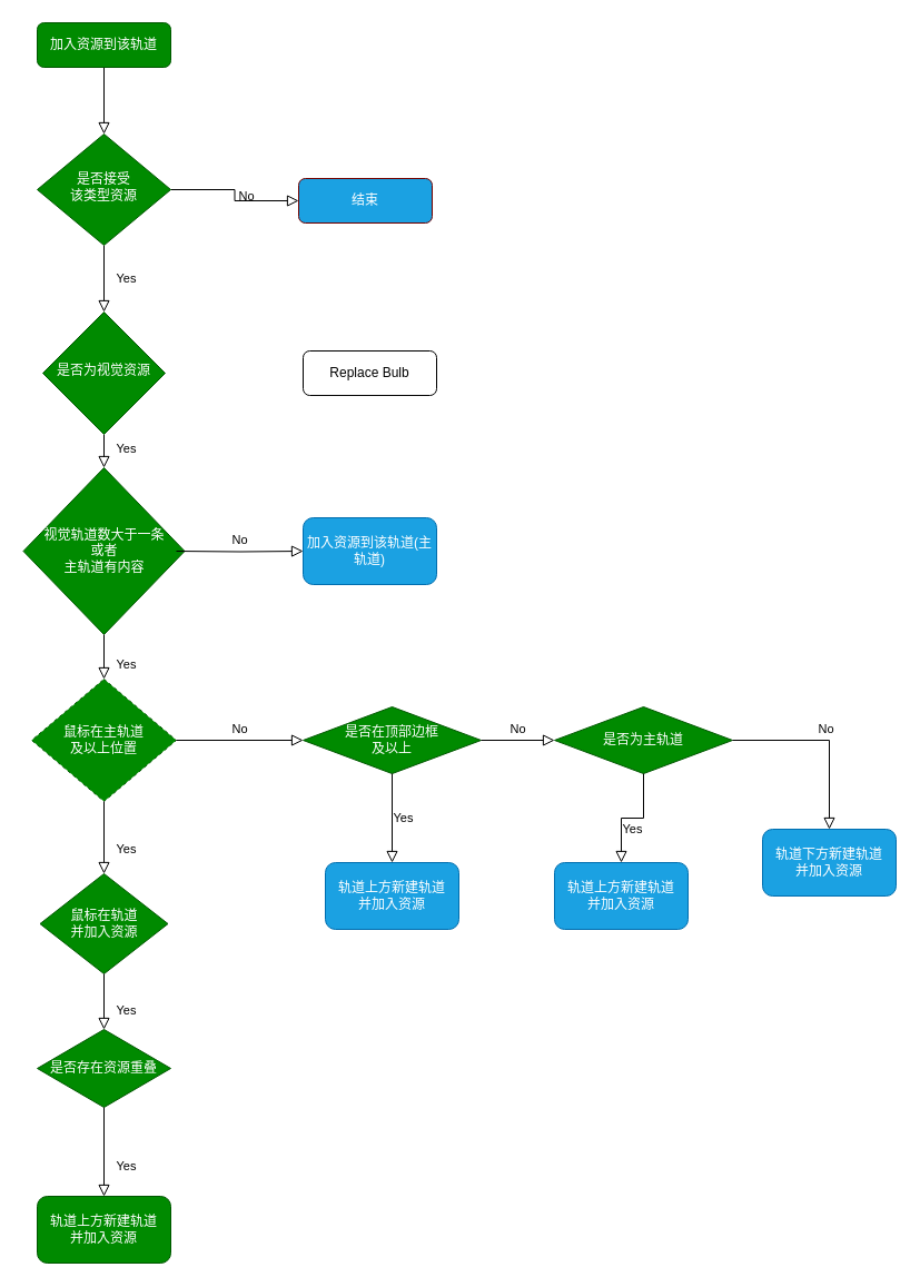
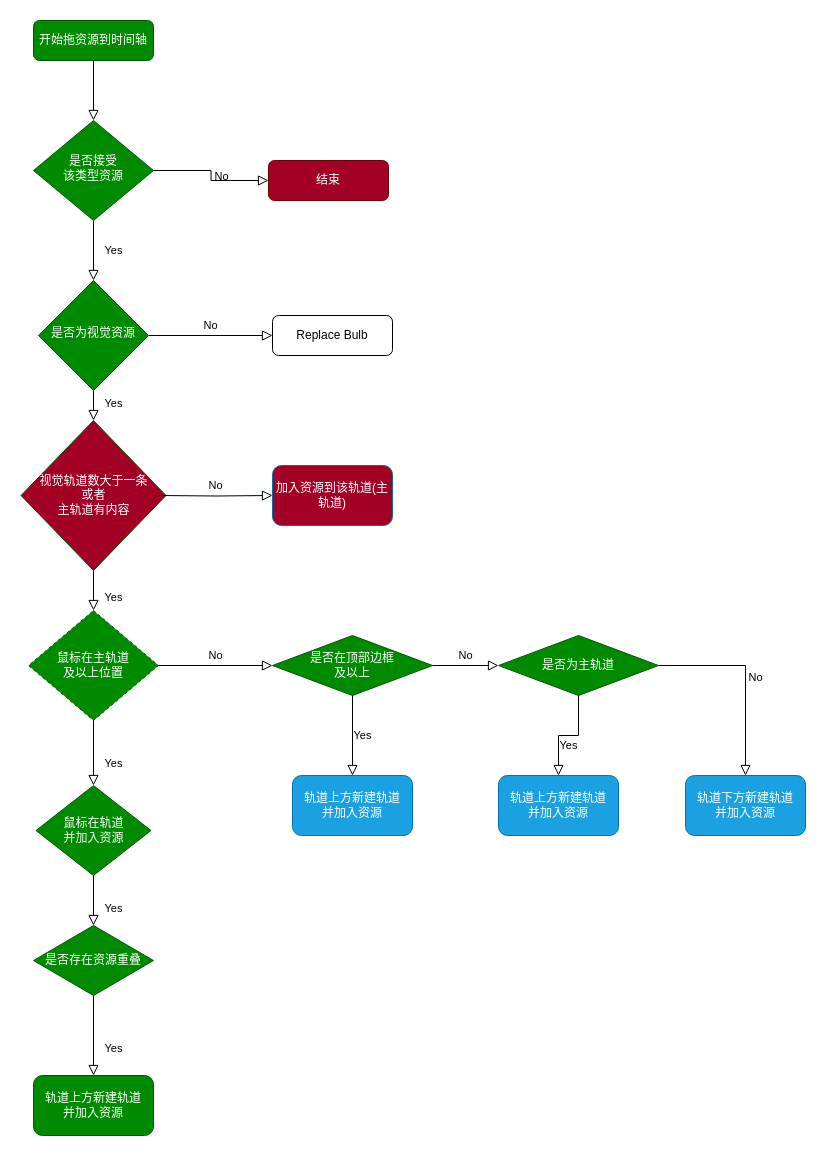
  <mxCell id="0" />
  <mxCell id="1" parent="0" />
  <mxCell id="2" value="" style="rounded=0;html=1;jettySize=auto;orthogonalLoop=1;fontSize=11;endArrow=block;endFill=0;endSize=8;strokeWidth=1;shadow=0;labelBackgroundColor=none;edgeStyle=orthogonalEdgeStyle;" parent="1" source="3" target="6" edge="1"><mxGeometry relative="1" as="geometry" /></mxCell>
- <mxCell id="3" value="加入资源到该轨道" style="rounded=1;whiteSpace=wrap;html=1;fontSize=12;glass=0;strokeWidth=1;shadow=0;fillColor=#008a00;strokeColor=#005700;fontColor=#ffffff;" parent="1" vertex="1"><mxGeometry x="33" y="20" width="120" height="40" as="geometry" /></mxCell>
+ <mxCell id="3" value="开始拖资源到时间轴" style="rounded=1;whiteSpace=wrap;html=1;fontSize=12;glass=0;strokeWidth=1;shadow=0;fillColor=#008a00;strokeColor=#005700;fontColor=#ffffff;" parent="1" vertex="1"><mxGeometry x="33" y="20" width="120" height="40" as="geometry" /></mxCell>
  <mxCell id="4" value="Yes" style="rounded=0;html=1;jettySize=auto;orthogonalLoop=1;fontSize=11;endArrow=block;endFill=0;endSize=8;strokeWidth=1;shadow=0;labelBackgroundColor=none;edgeStyle=orthogonalEdgeStyle;" parent="1" source="6" target="10" edge="1"><mxGeometry y="20" relative="1" as="geometry"><mxPoint as="offset" /></mxGeometry></mxCell>
  <mxCell id="5" value="No" style="edgeStyle=orthogonalEdgeStyle;rounded=0;html=1;jettySize=auto;orthogonalLoop=1;fontSize=11;endArrow=block;endFill=0;endSize=8;strokeWidth=1;shadow=0;labelBackgroundColor=none;" parent="1" source="6" target="7" edge="1"><mxGeometry y="10" relative="1" as="geometry"><mxPoint as="offset" /></mxGeometry></mxCell>
  <mxCell id="6" value="是否接受&lt;br&gt;该类型资源" style="rhombus;whiteSpace=wrap;html=1;shadow=0;fontFamily=Helvetica;fontSize=12;align=center;strokeWidth=1;spacing=6;spacingTop=-4;fillColor=#008a00;fontColor=#ffffff;strokeColor=#005700;" parent="1" vertex="1"><mxGeometry x="33" y="120" width="120" height="100" as="geometry" /></mxCell>
- <mxCell id="7" value="结束" style="rounded=1;whiteSpace=wrap;html=1;fontSize=12;glass=0;strokeWidth=1;shadow=0;fillColor=#1ba1e2;fontColor=#ffffff;strokeColor=#6F0000;" parent="1" vertex="1"><mxGeometry x="268" y="160" width="120" height="40" as="geometry" /></mxCell>
+ <mxCell id="7" value="结束" style="rounded=1;whiteSpace=wrap;html=1;fontSize=12;glass=0;strokeWidth=1;shadow=0;fillColor=#a20025;fontColor=#ffffff;strokeColor=#6F0000;" parent="1" vertex="1"><mxGeometry x="268" y="160" width="120" height="40" as="geometry" /></mxCell>
  <mxCell id="8" value="Yes" style="rounded=0;html=1;jettySize=auto;orthogonalLoop=1;fontSize=11;endArrow=block;endFill=0;endSize=8;strokeWidth=1;shadow=0;labelBackgroundColor=none;edgeStyle=orthogonalEdgeStyle;entryX=0.5;entryY=0;entryDx=0;entryDy=0;" parent="1" source="10" target="28" edge="1"><mxGeometry x="0.333" y="20" relative="1" as="geometry"><mxPoint as="offset" /></mxGeometry></mxCell>
+ <mxCell id="9" value="No" style="edgeStyle=orthogonalEdgeStyle;rounded=0;html=1;jettySize=auto;orthogonalLoop=1;fontSize=11;endArrow=block;endFill=0;endSize=8;strokeWidth=1;shadow=0;labelBackgroundColor=none;" parent="1" source="10" target="12" edge="1"><mxGeometry y="10" relative="1" as="geometry"><mxPoint as="offset" /></mxGeometry></mxCell>
  <mxCell id="10" value="是否为视觉资源" style="rhombus;whiteSpace=wrap;html=1;shadow=0;fontFamily=Helvetica;fontSize=12;align=center;strokeWidth=1;spacing=6;spacingTop=-4;fillColor=#008a00;fontColor=#ffffff;strokeColor=#005700;" parent="1" vertex="1"><mxGeometry x="38" y="280" width="110" height="110" as="geometry" /></mxCell>
  <mxCell id="11" value="鼠标在主轨道&lt;br&gt;及以上位置" style="rhombus;whiteSpace=wrap;html=1;rounded=0;fillColor=#008a00;fontColor=#ffffff;strokeColor=#005700;dashed=1;" parent="1" vertex="1"><mxGeometry x="28" y="610" width="130" height="110" as="geometry" /></mxCell>
  <mxCell id="12" value="Replace Bulb" style="rounded=1;whiteSpace=wrap;html=1;fontSize=12;glass=0;strokeWidth=1;shadow=0;" parent="1" vertex="1"><mxGeometry x="272" y="315" width="120" height="40" as="geometry" /></mxCell>
  <mxCell id="13" value="鼠标在轨道&lt;br&gt;并加入资源" style="rhombus;whiteSpace=wrap;html=1;rounded=0;fillColor=#008a00;fontColor=#ffffff;strokeColor=#005700;" parent="1" vertex="1"><mxGeometry x="35.5" y="785" width="115" height="90" as="geometry" /></mxCell>
  <mxCell id="14" value="Yes" style="rounded=0;html=1;jettySize=auto;orthogonalLoop=1;fontSize=11;endArrow=block;endFill=0;endSize=8;strokeWidth=1;shadow=0;labelBackgroundColor=none;edgeStyle=orthogonalEdgeStyle;exitX=0.5;exitY=1;exitDx=0;exitDy=0;entryX=0.5;entryY=0;entryDx=0;entryDy=0;" parent="1" source="11" target="13" edge="1"><mxGeometry x="0.333" y="20" relative="1" as="geometry"><mxPoint as="offset" /><mxPoint x="103" y="575" as="sourcePoint" /><mxPoint x="103" y="655" as="targetPoint" /></mxGeometry></mxCell>
  <mxCell id="15" value="Yes" style="rounded=0;html=1;jettySize=auto;orthogonalLoop=1;fontSize=11;endArrow=block;endFill=0;endSize=8;strokeWidth=1;shadow=0;labelBackgroundColor=none;edgeStyle=orthogonalEdgeStyle;exitX=0.5;exitY=1;exitDx=0;exitDy=0;entryX=0.5;entryY=0;entryDx=0;entryDy=0;" parent="1" source="13" target="16" edge="1"><mxGeometry x="0.333" y="20" relative="1" as="geometry"><mxPoint as="offset" /><mxPoint x="103" y="695" as="sourcePoint" /><mxPoint x="93" y="885" as="targetPoint" /></mxGeometry></mxCell>
  <mxCell id="16" value="是否存在资源重叠" style="rhombus;whiteSpace=wrap;html=1;rounded=0;fillColor=#008a00;fontColor=#ffffff;strokeColor=#005700;" parent="1" vertex="1"><mxGeometry x="33" y="925" width="120" height="70" as="geometry" /></mxCell>
  <mxCell id="17" value="Yes" style="rounded=0;html=1;jettySize=auto;orthogonalLoop=1;fontSize=11;endArrow=block;endFill=0;endSize=8;strokeWidth=1;shadow=0;labelBackgroundColor=none;edgeStyle=orthogonalEdgeStyle;entryX=0.5;entryY=0;entryDx=0;entryDy=0;exitX=0.5;exitY=1;exitDx=0;exitDy=0;" parent="1" source="16" target="18" edge="1"><mxGeometry x="0.333" y="20" relative="1" as="geometry"><mxPoint as="offset" /><mxPoint x="148" y="985" as="sourcePoint" /><mxPoint x="93" y="1005" as="targetPoint" /></mxGeometry></mxCell>
  <mxCell id="18" value="轨道上方新建轨道&lt;br&gt;并加入资源" style="whiteSpace=wrap;html=1;rounded=1;glass=0;strokeWidth=1;shadow=0;fillColor=#008a00;fontColor=#ffffff;strokeColor=#005700;" parent="1" vertex="1"><mxGeometry x="33" y="1075" width="120" height="60" as="geometry" /></mxCell>
  <mxCell id="19" value="是否在顶部边框&lt;br&gt;及以上" style="rhombus;whiteSpace=wrap;html=1;rounded=0;fillColor=#008a00;fontColor=#ffffff;strokeColor=#005700;" parent="1" vertex="1"><mxGeometry x="272" y="635" width="160" height="60" as="geometry" /></mxCell>
  <mxCell id="20" value="No" style="edgeStyle=orthogonalEdgeStyle;rounded=0;html=1;jettySize=auto;orthogonalLoop=1;fontSize=11;endArrow=block;endFill=0;endSize=8;strokeWidth=1;shadow=0;labelBackgroundColor=none;entryX=0;entryY=0.5;entryDx=0;entryDy=0;exitX=1;exitY=0.5;exitDx=0;exitDy=0;" parent="1" source="11" target="19" edge="1"><mxGeometry y="10" relative="1" as="geometry"><mxPoint as="offset" /><mxPoint x="158" y="520" as="sourcePoint" /><mxPoint x="298" y="520" as="targetPoint" /></mxGeometry></mxCell>
  <mxCell id="21" value="轨道上方新建轨道&lt;br&gt;并加入资源" style="whiteSpace=wrap;html=1;rounded=1;glass=0;strokeWidth=1;shadow=0;fillColor=#1ba1e2;fontColor=#ffffff;strokeColor=#006EAF;" parent="1" vertex="1"><mxGeometry x="292" y="775" width="120" height="60" as="geometry" /></mxCell>
  <mxCell id="22" value="Yes" style="edgeStyle=orthogonalEdgeStyle;rounded=0;html=1;jettySize=auto;orthogonalLoop=1;fontSize=11;endArrow=block;endFill=0;endSize=8;strokeWidth=1;shadow=0;labelBackgroundColor=none;entryX=0.5;entryY=0;entryDx=0;entryDy=0;exitX=0.5;exitY=1;exitDx=0;exitDy=0;" parent="1" source="19" target="21" edge="1"><mxGeometry y="10" relative="1" as="geometry"><mxPoint as="offset" /><mxPoint x="298" y="735" as="sourcePoint" /><mxPoint x="433" y="735" as="targetPoint" /></mxGeometry></mxCell>
  <mxCell id="23" value="No" style="edgeStyle=orthogonalEdgeStyle;rounded=0;html=1;jettySize=auto;orthogonalLoop=1;fontSize=11;endArrow=block;endFill=0;endSize=8;strokeWidth=1;shadow=0;labelBackgroundColor=none;exitX=1;exitY=0.5;exitDx=0;exitDy=0;entryX=0;entryY=0.5;entryDx=0;entryDy=0;" parent="1" source="19" target="24" edge="1"><mxGeometry y="10" relative="1" as="geometry"><mxPoint as="offset" /><mxPoint x="428" y="664.5" as="sourcePoint" /><mxPoint x="498" y="665" as="targetPoint" /></mxGeometry></mxCell>
  <mxCell id="24" value="是否为主轨道" style="rhombus;whiteSpace=wrap;html=1;rounded=0;fillColor=#008a00;fontColor=#ffffff;strokeColor=#005700;" parent="1" vertex="1"><mxGeometry x="498" y="635" width="160" height="60" as="geometry" /></mxCell>
  <mxCell id="25" value="Yes" style="edgeStyle=orthogonalEdgeStyle;rounded=0;html=1;jettySize=auto;orthogonalLoop=1;fontSize=11;endArrow=block;endFill=0;endSize=8;strokeWidth=1;shadow=0;labelBackgroundColor=none;exitX=0.5;exitY=1;exitDx=0;exitDy=0;entryX=0.5;entryY=0;entryDx=0;entryDy=0;" parent="1" source="24" edge="1" target="32"><mxGeometry y="10" relative="1" as="geometry"><mxPoint as="offset" /><mxPoint x="558" y="705" as="sourcePoint" /><mxPoint x="558" y="790" as="targetPoint" /><Array as="points" /></mxGeometry></mxCell>
- <mxCell id="26" value="轨道下方新建轨道&lt;br&gt;并加入资源" style="whiteSpace=wrap;html=1;rounded=1;fillColor=#1ba1e2;fontColor=#ffffff;strokeColor=#006EAF;" parent="1" vertex="1"><mxGeometry x="685" y="745" width="120" height="60" as="geometry" /></mxCell>
+ <mxCell id="26" value="轨道下方新建轨道&lt;br&gt;并加入资源" style="whiteSpace=wrap;html=1;rounded=1;fillColor=#1ba1e2;fontColor=#ffffff;strokeColor=#006EAF;" parent="1" vertex="1"><mxGeometry x="685" y="775" width="120" height="60" as="geometry" /></mxCell>
  <mxCell id="27" value="No" style="edgeStyle=orthogonalEdgeStyle;rounded=0;html=1;jettySize=auto;orthogonalLoop=1;fontSize=11;endArrow=block;endFill=0;endSize=8;strokeWidth=1;shadow=0;labelBackgroundColor=none;exitX=1;exitY=0.5;exitDx=0;exitDy=0;entryX=0.5;entryY=0;entryDx=0;entryDy=0;" parent="1" source="24" target="26" edge="1"><mxGeometry y="10" relative="1" as="geometry"><mxPoint as="offset" /><mxPoint x="418" y="675" as="sourcePoint" /><mxPoint x="508" y="675" as="targetPoint" /></mxGeometry></mxCell>
- <mxCell id="28" value="视觉轨道数大于一条&lt;br&gt;或者&lt;br&gt;主轨道有内容" style="rhombus;whiteSpace=wrap;html=1;rounded=0;fillColor=#008a00;fontColor=#ffffff;strokeColor=#005700;" parent="1" vertex="1"><mxGeometry x="20.5" y="420" width="145" height="150" as="geometry" /></mxCell>
+ <mxCell id="28" value="视觉轨道数大于一条&lt;br&gt;或者&lt;br&gt;主轨道有内容" style="rhombus;whiteSpace=wrap;html=1;rounded=0;fillColor=#a20025;fontColor=#ffffff;strokeColor=#005700;" parent="1" vertex="1"><mxGeometry x="20.5" y="420" width="145" height="150" as="geometry" /></mxCell>
  <mxCell id="29" value="Yes" style="rounded=0;html=1;jettySize=auto;orthogonalLoop=1;fontSize=11;endArrow=block;endFill=0;endSize=8;strokeWidth=1;shadow=0;labelBackgroundColor=none;edgeStyle=orthogonalEdgeStyle;entryX=0.5;entryY=0;entryDx=0;entryDy=0;exitX=0.5;exitY=1;exitDx=0;exitDy=0;" parent="1" source="28" target="11" edge="1"><mxGeometry x="0.333" y="20" relative="1" as="geometry"><mxPoint as="offset" /><mxPoint x="118" y="540" as="sourcePoint" /><mxPoint x="118" y="610" as="targetPoint" /></mxGeometry></mxCell>
  <mxCell id="30" value="No" style="edgeStyle=orthogonalEdgeStyle;rounded=0;html=1;jettySize=auto;orthogonalLoop=1;fontSize=11;endArrow=block;endFill=0;endSize=8;strokeWidth=1;shadow=0;labelBackgroundColor=none;entryX=0;entryY=0.5;entryDx=0;entryDy=0;" parent="1" target="31" edge="1"><mxGeometry y="10" relative="1" as="geometry"><mxPoint as="offset" /><mxPoint x="158" y="495" as="sourcePoint" /><mxPoint x="238" y="495" as="targetPoint" /></mxGeometry></mxCell>
- <mxCell id="31" value="加入资源到该轨道(主轨道)" style="rounded=1;whiteSpace=wrap;html=1;fillColor=#1ba1e2;fontColor=#ffffff;strokeColor=#006EAF;" parent="1" vertex="1"><mxGeometry x="272" y="465" width="120" height="60" as="geometry" /></mxCell>
+ <mxCell id="31" value="加入资源到该轨道(主轨道)" style="rounded=1;whiteSpace=wrap;html=1;fillColor=#a20025;fontColor=#ffffff;strokeColor=#006EAF;" parent="1" vertex="1"><mxGeometry x="272" y="465" width="120" height="60" as="geometry" /></mxCell>
  <mxCell id="32" value="轨道上方新建轨道&lt;br&gt;并加入资源" style="whiteSpace=wrap;html=1;rounded=1;glass=0;strokeWidth=1;shadow=0;fillColor=#1ba1e2;fontColor=#ffffff;strokeColor=#006EAF;" vertex="1" parent="1"><mxGeometry x="498" y="775" width="120" height="60" as="geometry" /></mxCell>
